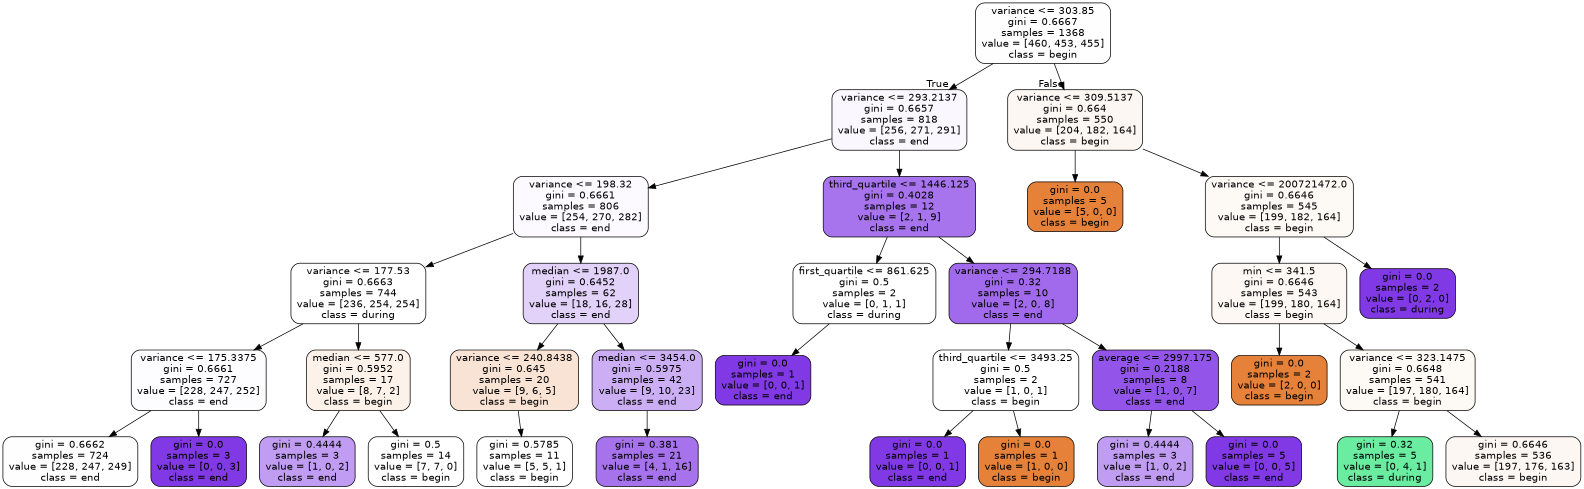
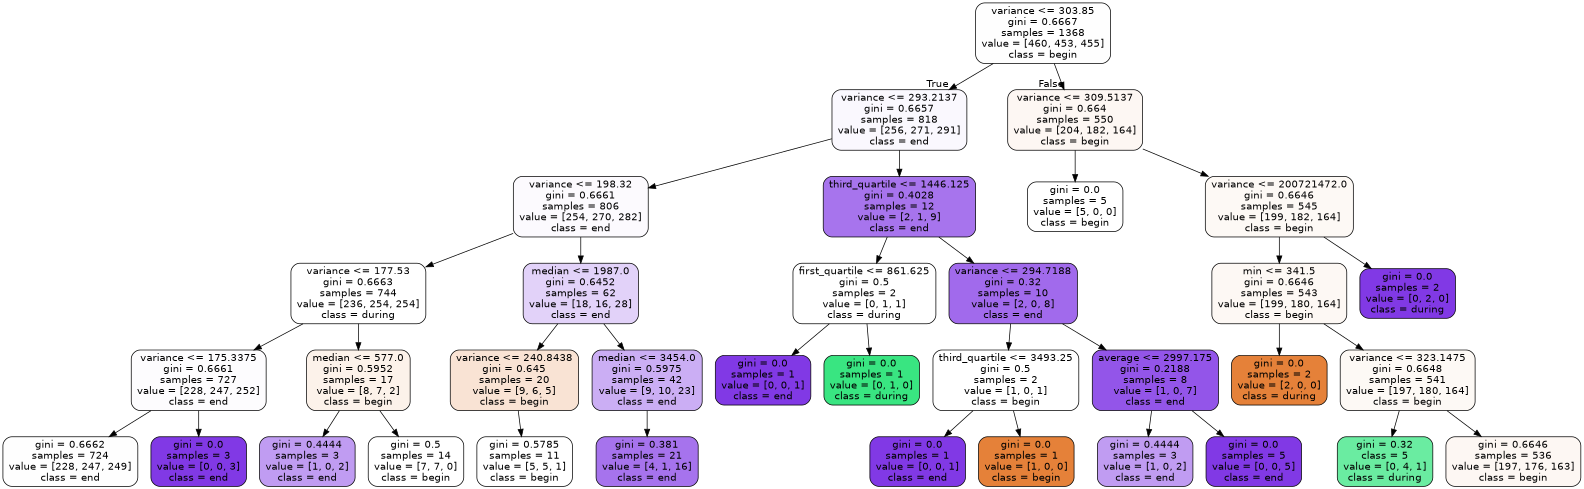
  digraph {
    fontname="DejaVu Sans"
    node [color=black fillcolor="#8139e5ff" fontname="DejaVu Sans" shape=box style="filled, rounded"]
    edge [fontname="DejaVu Sans"]
    n1 [fillcolor="#e5813901" label="variance <= 303.85\ngini = 0.6667\nsamples = 1368\nvalue = [460, 453, 455]\nclass = begin"]
    n2 [fillcolor="#8139e509" label="variance <= 293.2137\ngini = 0.6657\nsamples = 818\nvalue = [256, 271, 291]\nclass = end"]
    n3 [fillcolor="#e581390f" label="variance <= 309.5137\ngini = 0.664\nsamples = 550\nvalue = [204, 182, 164]\nclass = begin"]
    n4 [fillcolor="#8139e506" label="variance <= 198.32\ngini = 0.6661\nsamples = 806\nvalue = [254, 270, 282]\nclass = end"]
    n5 [fillcolor="#8139e5b2" label="third_quartile <= 1446.125\ngini = 0.4028\nsamples = 12\nvalue = [2, 1, 9]\nclass = end"]
-   n6 [fillcolor="#e58139ff" label="gini = 0.0\nsamples = 5\nvalue = [5, 0, 0]\nclass = begin"]
+   n6 [fillcolor="#39e58100" label="gini = 0.0\nsamples = 5\nvalue = [5, 0, 0]\nclass = begin"]
    n7 [fillcolor="#e581390c" label="variance <= 200721472.0\ngini = 0.6646\nsamples = 545\nvalue = [199, 182, 164]\nclass = begin"]
    n8 [fillcolor="#39e58100" label="variance <= 177.53\ngini = 0.6663\nsamples = 744\nvalue = [236, 254, 254]\nclass = during"]
    n9 [fillcolor="#8139e53a" label="median <= 1987.0\ngini = 0.6452\nsamples = 62\nvalue = [18, 16, 28]\nclass = end"]
    n10 [fillcolor="#39e58100" label="first_quartile <= 861.625\ngini = 0.5\nsamples = 2\nvalue = [0, 1, 1]\nclass = during"]
    n11 [fillcolor="#8139e5bf" label="variance <= 294.7188\ngini = 0.32\nsamples = 10\nvalue = [2, 0, 8]\nclass = end"]
    n12 [fillcolor="#8139e503" label="variance <= 175.3375\ngini = 0.6661\nsamples = 727\nvalue = [228, 247, 252]\nclass = end"]
    n13 [fillcolor="#e581391a" label="median <= 577.0\ngini = 0.5952\nsamples = 17\nvalue = [8, 7, 2]\nclass = begin"]
    n14 [fillcolor="#e5813937" label="variance <= 240.8438\ngini = 0.645\nsamples = 20\nvalue = [9, 6, 5]\nclass = begin"]
    n15 [fillcolor="#8139e568" label="median <= 3454.0\ngini = 0.5975\nsamples = 42\nvalue = [9, 10, 23]\nclass = end"]
    n16 [fillcolor="#8139e501" label="gini = 0.6662\nsamples = 724\nvalue = [228, 247, 249]\nclass = end"]
    n17 [label="gini = 0.0\nsamples = 3\nvalue = [0, 0, 3]\nclass = end"]
    n18 [fillcolor="#8139e57f" label="gini = 0.4444\nsamples = 3\nvalue = [1, 0, 2]\nclass = end"]
    n19 [fillcolor="#e5813900" label="gini = 0.5\nsamples = 14\nvalue = [7, 7, 0]\nclass = begin"]
    n20 [fillcolor="#e5813900" label="gini = 0.5785\nsamples = 11\nvalue = [5, 5, 1]\nclass = begin"]
    n21 [fillcolor="#8139e5b4" label="gini = 0.381\nsamples = 21\nvalue = [4, 1, 16]\nclass = end"]
    n22 [label="gini = 0.0\nsamples = 1\nvalue = [0, 0, 1]\nclass = end"]
+   n23 [fillcolor="#39e581ff" label="gini = 0.0\nsamples = 1\nvalue = [0, 1, 0]\nclass = during"]
    n24 [fillcolor="#e5813900" label="third_quartile <= 3493.25\ngini = 0.5\nsamples = 2\nvalue = [1, 0, 1]\nclass = begin"]
    n25 [fillcolor="#8139e5db" label="average <= 2997.175\ngini = 0.2188\nsamples = 8\nvalue = [1, 0, 7]\nclass = end"]
    n26 [label="gini = 0.0\nsamples = 1\nvalue = [0, 0, 1]\nclass = end"]
    n27 [fillcolor="#e58139ff" label="gini = 0.0\nsamples = 1\nvalue = [1, 0, 0]\nclass = begin"]
    n28 [fillcolor="#8139e57f" label="gini = 0.4444\nsamples = 3\nvalue = [1, 0, 2]\nclass = end"]
    n29 [label="gini = 0.0\nsamples = 5\nvalue = [0, 0, 5]\nclass = end"]
    n30 [fillcolor="#e581390d" label="min <= 341.5\ngini = 0.6646\nsamples = 543\nvalue = [199, 180, 164]\nclass = begin"]
    n31 [label="gini = 0.0\nsamples = 2\nvalue = [0, 2, 0]\nclass = during"]
-   n32 [fillcolor="#e58139ff" label="gini = 0.0\nsamples = 2\nvalue = [2, 0, 0]\nclass = begin"]
+   n32 [fillcolor="#e58139ff" label="gini = 0.0\nsamples = 2\nvalue = [2, 0, 0]\nclass = during"]
    n33 [fillcolor="#e581390c" label="variance <= 323.1475\ngini = 0.6648\nsamples = 541\nvalue = [197, 180, 164]\nclass = begin"]
-   n34 [fillcolor="#39e581bf" label="gini = 0.32\nsamples = 5\nvalue = [0, 4, 1]\nclass = during"]
+   n34 [fillcolor="#39e581bf" label="gini = 0.32\nclass = 5\nvalue = [0, 4, 1]\nclass = during"]
    n35 [fillcolor="#e581390f" label="gini = 0.6646\nsamples = 536\nvalue = [197, 176, 163]\nclass = begin"]
    n1 -> n2 [headlabel=True labelangle=45 labeldistance=2.5]
    n1 -> n3 [headlabel=False labelangle=-45 labeldistance=2.5]
    n2 -> n4
    n2 -> n5
    n3 -> n6
    n3 -> n7
    n4 -> n8
    n4 -> n9
    n5 -> n10
    n5 -> n11
    n7 -> n30
    n7 -> n31
    n8 -> n12
    n8 -> n13
    n9 -> n14
    n9 -> n15
    n10 -> n22
+   n10 -> n23
    n11 -> n24
    n11 -> n25
    n12 -> n16
    n12 -> n17
    n13 -> n18
    n13 -> n19
    n14 -> n20
    n15 -> n21
    n24 -> n26
    n24 -> n27
    n25 -> n28
    n25 -> n29
    n30 -> n32
    n30 -> n33
    n33 -> n34
    n33 -> n35
  }
